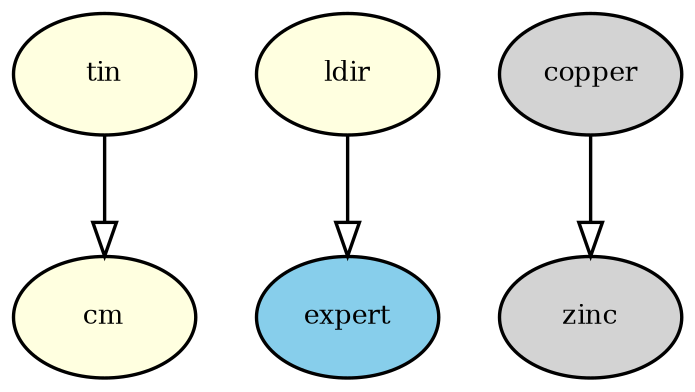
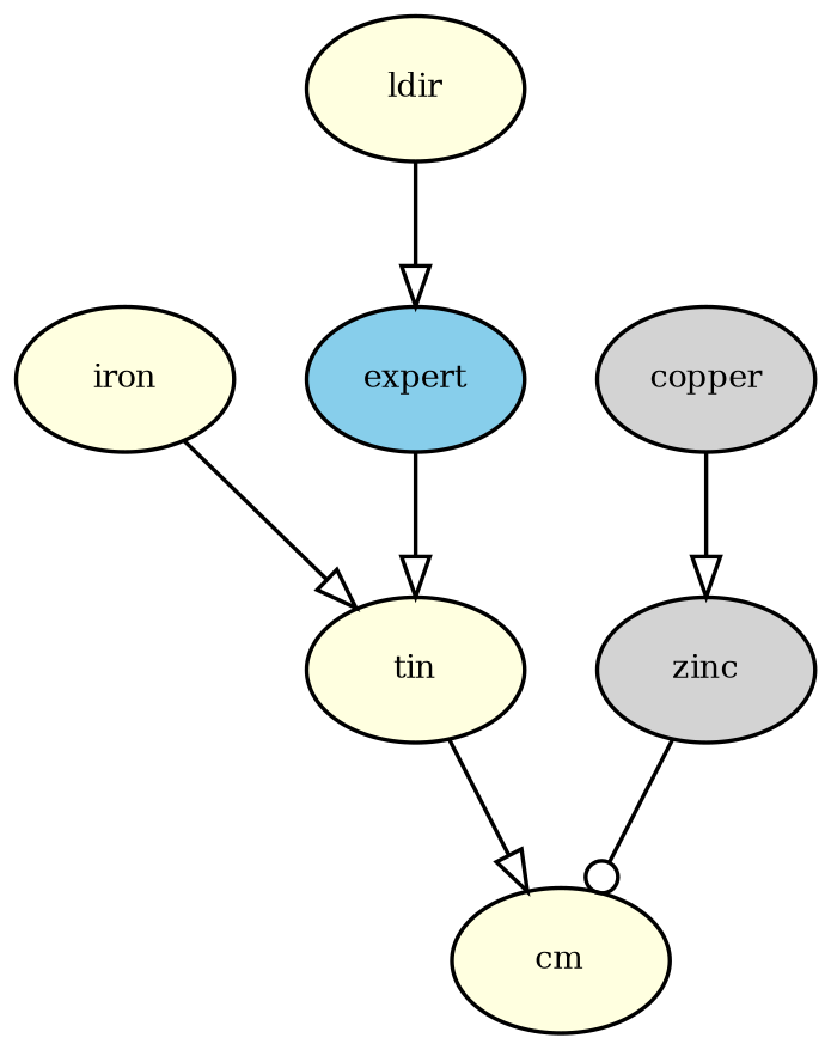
  digraph {
    node [fillcolor=lightyellow fontsize=8 style=filled]
    edge [arrowhead=onormal fontsize=8]
    n1 [label=cm]
    n2 [label=tin]
+   n3 [label=iron]
    n4 [fillcolor=skyblue label=expert]
    n5 [label=ldir]
    n6 [fillcolor=lightgrey label=zinc]
    n7 [fillcolor=lightgrey label=copper]
    n2 -> n1
+   n3 -> n2
+   n4 -> n2
    n5 -> n4
+   n6 -> n1 [arrowhead=odot]
    n7 -> n6
  }
